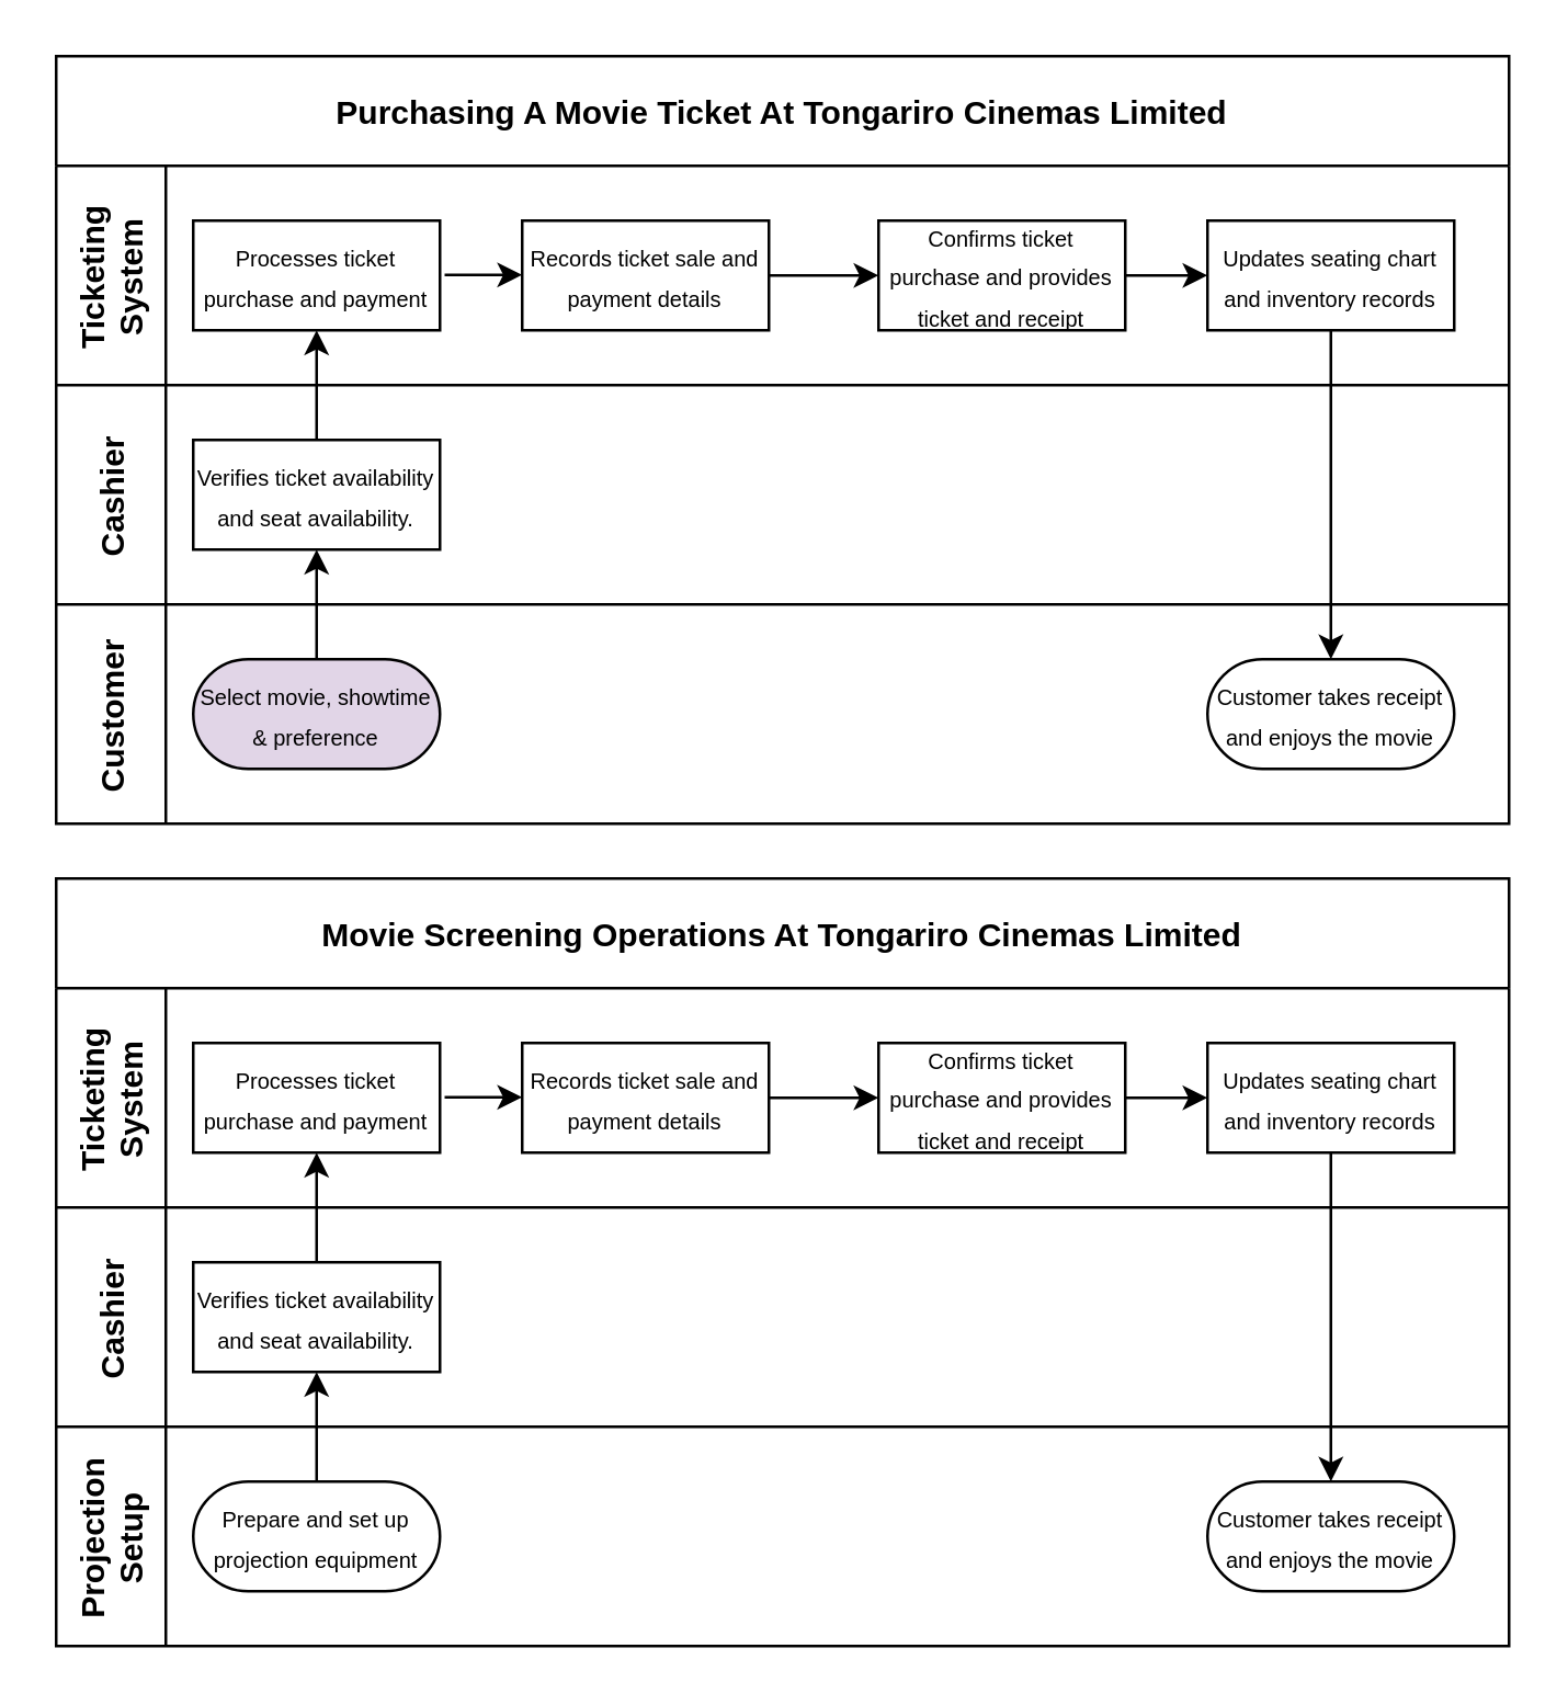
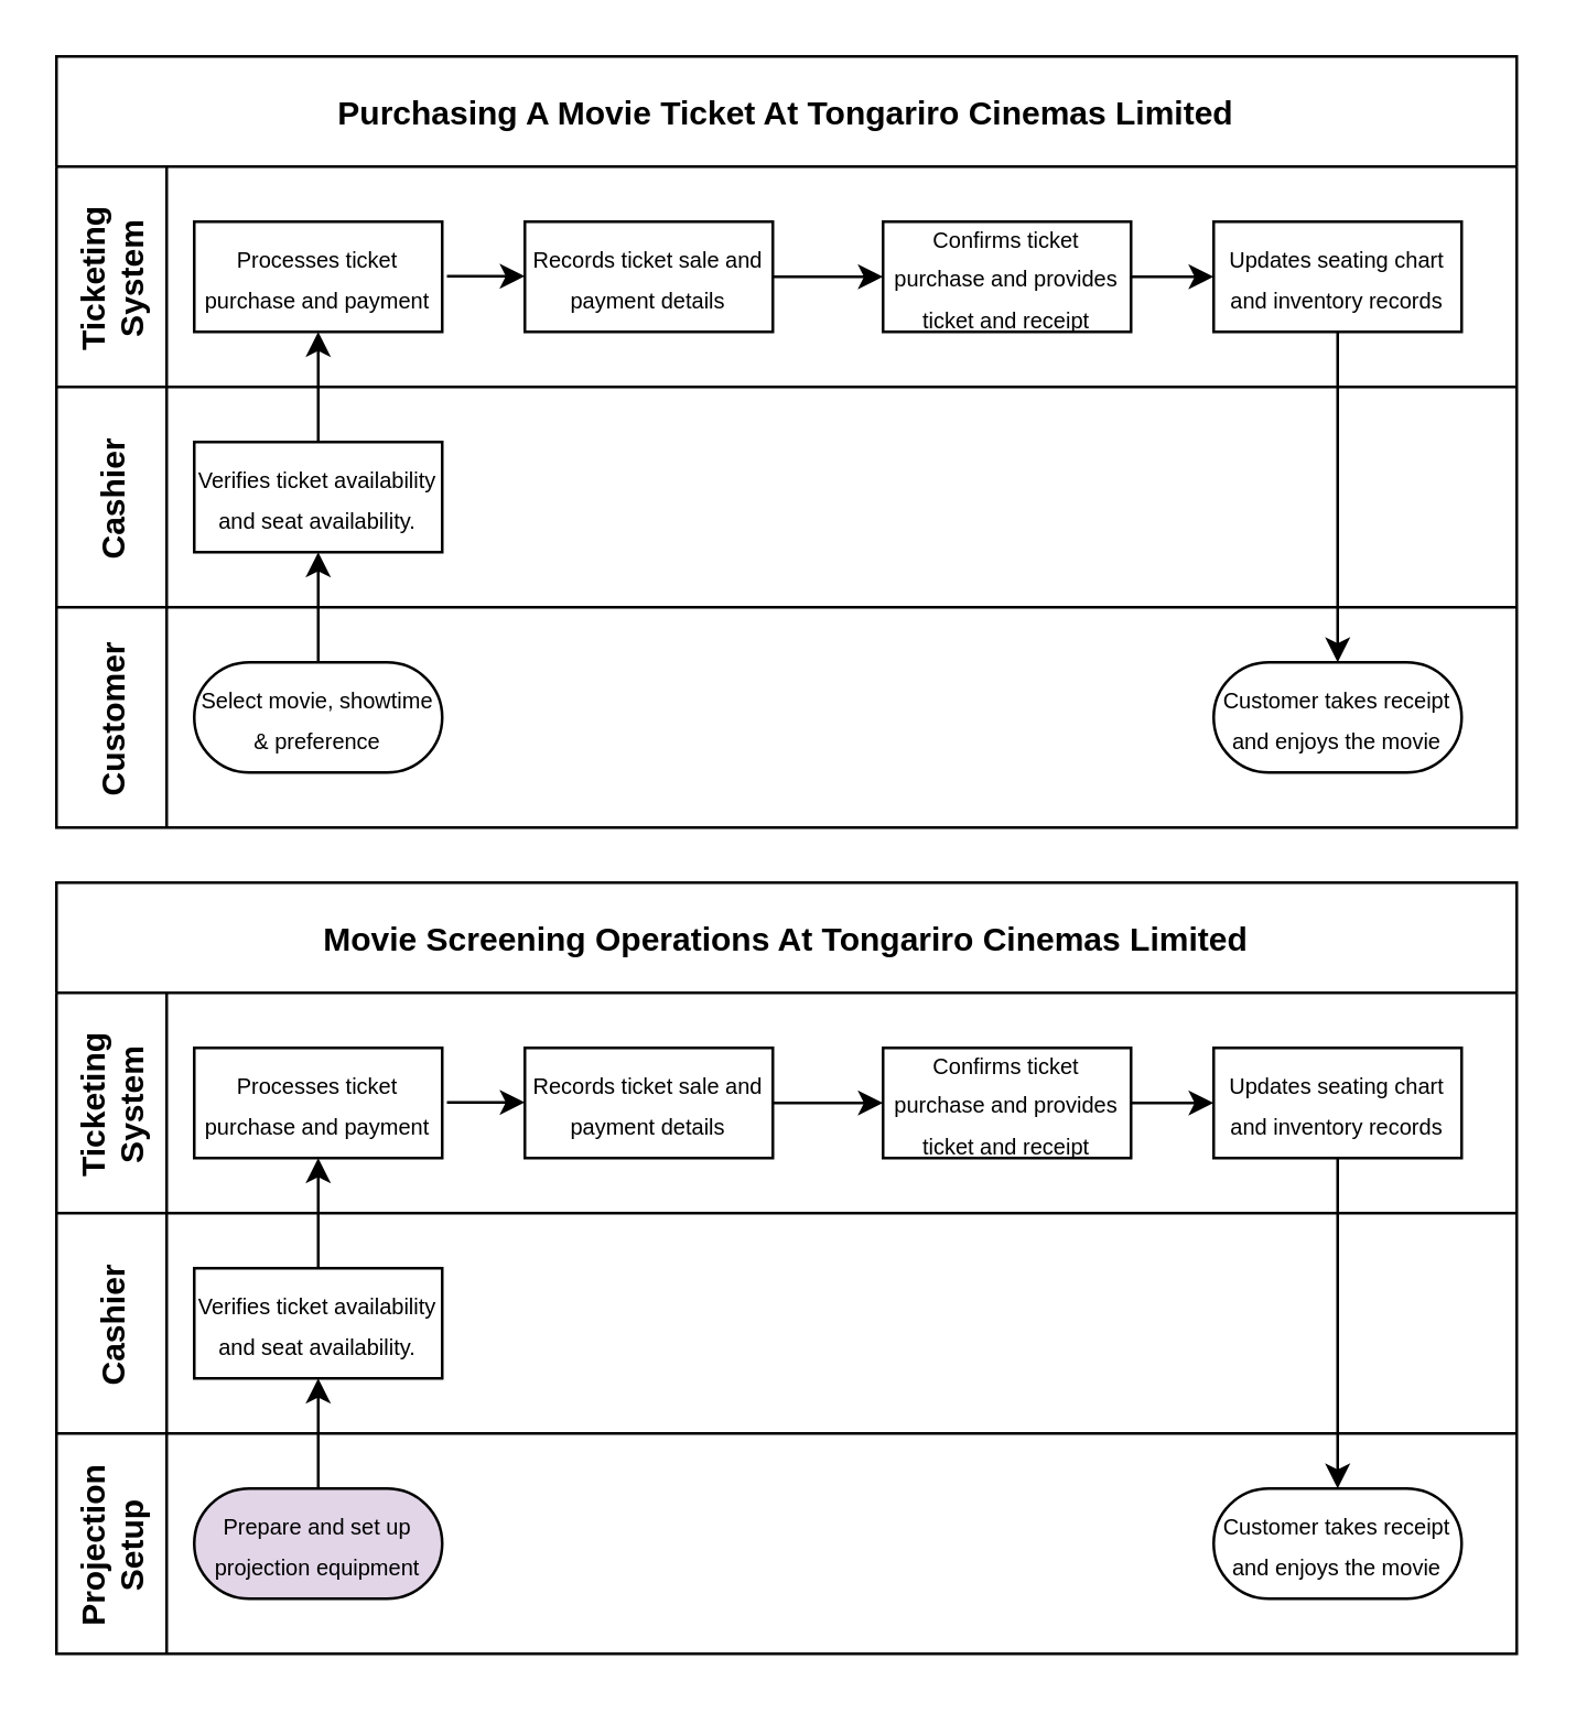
  <mxCell id="0" />
  <mxCell id="1" parent="0" />
  <mxCell id="2" value="Purchasing A Movie Ticket At Tongariro Cinemas Limited" style="shape=table;childLayout=tableLayout;startSize=40;collapsible=0;recursiveResize=0;expand=0;fillColor=none;fontStyle=1" parent="1" vertex="1"><mxGeometry x="20" y="20" width="530" height="280" as="geometry" /></mxCell>
  <mxCell id="3" value="Ticketing&#10;System" style="shape=tableRow;horizontal=0;swimlaneHead=0;swimlaneBody=0;top=0;left=0;bottom=0;right=0;fillColor=none;points=[[0,0.5],[1,0.5]];portConstraint=eastwest;startSize=40;collapsible=0;recursiveResize=0;expand=0;fontStyle=1;" parent="2" vertex="1"><mxGeometry y="40" width="530" height="80" as="geometry" /></mxCell>
  <mxCell id="4" value="" style="swimlane;swimlaneHead=0;swimlaneBody=0;connectable=0;fillColor=none;startSize=0;collapsible=0;recursiveResize=0;expand=0;fontStyle=1;" parent="3" vertex="1"><mxGeometry x="40" width="490" height="80" as="geometry"><mxRectangle width="490" height="80" as="alternateBounds" /></mxGeometry></mxCell>
  <mxCell id="5" value="&lt;font style=&quot;font-size: 8px;&quot;&gt;Records ticket sale and payment details&lt;/font&gt;" style="rounded=0;whiteSpace=wrap;html=1;" parent="4" vertex="1"><mxGeometry x="130" y="20" width="90" height="40" as="geometry" /></mxCell>
  <mxCell id="6" value="&lt;font style=&quot;font-size: 8px;&quot;&gt;Confirms ticket purchase and provides ticket and receipt&lt;/font&gt;" style="rounded=0;whiteSpace=wrap;html=1;" parent="4" vertex="1"><mxGeometry x="260" y="20" width="90" height="40" as="geometry" /></mxCell>
  <mxCell id="7" value="" style="edgeStyle=orthogonalEdgeStyle;rounded=0;orthogonalLoop=1;jettySize=auto;html=1;entryX=0;entryY=0.5;entryDx=0;entryDy=0;" parent="4" source="5" target="6" edge="1"><mxGeometry relative="1" as="geometry"><mxPoint x="235" y="270" as="targetPoint" /></mxGeometry></mxCell>
  <mxCell id="8" value="&lt;font style=&quot;font-size: 8px;&quot;&gt;Updates seating chart and inventory records&lt;/font&gt;" style="rounded=0;whiteSpace=wrap;html=1;" parent="4" vertex="1"><mxGeometry x="380" y="20" width="90" height="40" as="geometry" /></mxCell>
  <mxCell id="9" value="" style="edgeStyle=orthogonalEdgeStyle;rounded=0;orthogonalLoop=1;jettySize=auto;html=1;" parent="4" source="6" target="8" edge="1"><mxGeometry relative="1" as="geometry" /></mxCell>
  <mxCell id="10" value="Cashier" style="shape=tableRow;horizontal=0;swimlaneHead=0;swimlaneBody=0;top=0;left=0;bottom=0;right=0;fillColor=none;points=[[0,0.5],[1,0.5]];portConstraint=eastwest;startSize=40;collapsible=0;recursiveResize=0;expand=0;fontStyle=1;" vertex="1" parent="2"><mxGeometry y="120" width="530" height="80" as="geometry" /></mxCell>
  <mxCell id="11" style="swimlane;swimlaneHead=0;swimlaneBody=0;connectable=0;fillColor=none;startSize=0;collapsible=0;recursiveResize=0;expand=0;fontStyle=1;" vertex="1" parent="10"><mxGeometry x="40" width="490" height="80" as="geometry"><mxRectangle width="490" height="80" as="alternateBounds" /></mxGeometry></mxCell>
  <mxCell id="12" value="&lt;font style=&quot;font-size: 8px;&quot;&gt;Processes ticket purchase and payment&lt;/font&gt;" style="rounded=0;whiteSpace=wrap;html=1;" parent="11" vertex="1"><mxGeometry x="10" y="-60" width="90" height="40" as="geometry" /></mxCell>
  <mxCell id="13" value="&lt;font style=&quot;font-size: 8px;&quot;&gt;Verifies ticket availability and seat availability.&lt;/font&gt;" style="rounded=0;whiteSpace=wrap;html=1;" parent="11" vertex="1"><mxGeometry x="10" y="20" width="90" height="40" as="geometry" /></mxCell>
- <mxCell id="14" value="&lt;font style=&quot;font-size: 8px;&quot;&gt;Select movie, showtime&lt;br&gt;&amp;amp; preference&lt;/font&gt;" style="rounded=1;whiteSpace=wrap;html=1;arcSize=50;fillColor=#e1d5e7;" parent="11" vertex="1"><mxGeometry x="10" y="100" width="90" height="40" as="geometry" /></mxCell>
+ <mxCell id="14" value="&lt;font style=&quot;font-size: 8px;&quot;&gt;Select movie, showtime&lt;br&gt;&amp;amp; preference&lt;/font&gt;" style="rounded=1;whiteSpace=wrap;html=1;arcSize=50;" parent="11" vertex="1"><mxGeometry x="10" y="100" width="90" height="40" as="geometry" /></mxCell>
  <mxCell id="15" value="" style="edgeStyle=orthogonalEdgeStyle;rounded=0;orthogonalLoop=1;jettySize=auto;html=1;" parent="11" source="13" target="12" edge="1"><mxGeometry relative="1" as="geometry" /></mxCell>
  <mxCell id="16" style="edgeStyle=orthogonalEdgeStyle;rounded=0;orthogonalLoop=1;jettySize=auto;html=1;" parent="11" source="14" target="13" edge="1"><mxGeometry relative="1" as="geometry" /></mxCell>
  <mxCell id="17" value="Customer" style="shape=tableRow;horizontal=0;swimlaneHead=0;swimlaneBody=0;top=0;left=0;bottom=0;right=0;fillColor=none;points=[[0,0.5],[1,0.5]];portConstraint=eastwest;startSize=40;collapsible=0;recursiveResize=0;expand=0;fontStyle=1;" vertex="1" parent="2"><mxGeometry y="200" width="530" height="80" as="geometry" /></mxCell>
  <mxCell id="18" style="swimlane;swimlaneHead=0;swimlaneBody=0;connectable=0;fillColor=none;startSize=0;collapsible=0;recursiveResize=0;expand=0;fontStyle=1;" vertex="1" parent="17"><mxGeometry x="40" width="490" height="80" as="geometry"><mxRectangle width="490" height="80" as="alternateBounds" /></mxGeometry></mxCell>
  <mxCell id="19" value="&lt;span style=&quot;font-size: 8px;&quot;&gt;Customer takes receipt and enjoys the movie&lt;/span&gt;" style="rounded=1;whiteSpace=wrap;html=1;arcSize=50;" vertex="1" parent="18"><mxGeometry x="380" y="20" width="90" height="40" as="geometry" /></mxCell>
  <mxCell id="20" value="" style="edgeStyle=orthogonalEdgeStyle;rounded=0;orthogonalLoop=1;jettySize=auto;html=1;entryX=0;entryY=0.5;entryDx=0;entryDy=0;exitX=1.019;exitY=0.495;exitDx=0;exitDy=0;exitPerimeter=0;" edge="1" parent="2" source="12" target="5"><mxGeometry relative="1" as="geometry"><mxPoint x="235" y="320" as="sourcePoint" /><mxPoint x="200" y="350" as="targetPoint" /><Array as="points" /></mxGeometry></mxCell>
  <mxCell id="21" value="" style="edgeStyle=orthogonalEdgeStyle;rounded=0;orthogonalLoop=1;jettySize=auto;html=1;entryX=0.5;entryY=0;entryDx=0;entryDy=0;exitX=0.5;exitY=1;exitDx=0;exitDy=0;" edge="1" parent="2" source="8" target="19"><mxGeometry relative="1" as="geometry"><mxPoint x="400" y="90" as="sourcePoint" /><mxPoint x="430" y="90" as="targetPoint" /></mxGeometry></mxCell>
  <mxCell id="22" value="Movie Screening Operations At Tongariro Cinemas Limited" style="shape=table;childLayout=tableLayout;startSize=40;collapsible=0;recursiveResize=0;expand=0;fillColor=none;fontStyle=1" vertex="1" parent="1"><mxGeometry x="20" y="320" width="530" height="280" as="geometry" /></mxCell>
  <mxCell id="23" value="Ticketing&#10;System" style="shape=tableRow;horizontal=0;swimlaneHead=0;swimlaneBody=0;top=0;left=0;bottom=0;right=0;fillColor=none;points=[[0,0.5],[1,0.5]];portConstraint=eastwest;startSize=40;collapsible=0;recursiveResize=0;expand=0;fontStyle=1;" vertex="1" parent="22"><mxGeometry y="40" width="530" height="80" as="geometry" /></mxCell>
  <mxCell id="24" value="" style="swimlane;swimlaneHead=0;swimlaneBody=0;connectable=0;fillColor=none;startSize=0;collapsible=0;recursiveResize=0;expand=0;fontStyle=1;" vertex="1" parent="23"><mxGeometry x="40" width="490" height="80" as="geometry"><mxRectangle width="490" height="80" as="alternateBounds" /></mxGeometry></mxCell>
  <mxCell id="25" value="&lt;font style=&quot;font-size: 8px;&quot;&gt;Records ticket sale and payment details&lt;/font&gt;" style="rounded=0;whiteSpace=wrap;html=1;" vertex="1" parent="24"><mxGeometry x="130" y="20" width="90" height="40" as="geometry" /></mxCell>
  <mxCell id="26" value="&lt;font style=&quot;font-size: 8px;&quot;&gt;Confirms ticket purchase and provides ticket and receipt&lt;/font&gt;" style="rounded=0;whiteSpace=wrap;html=1;" vertex="1" parent="24"><mxGeometry x="260" y="20" width="90" height="40" as="geometry" /></mxCell>
  <mxCell id="27" value="" style="edgeStyle=orthogonalEdgeStyle;rounded=0;orthogonalLoop=1;jettySize=auto;html=1;entryX=0;entryY=0.5;entryDx=0;entryDy=0;" edge="1" parent="24" source="25" target="26"><mxGeometry relative="1" as="geometry"><mxPoint x="235" y="270" as="targetPoint" /></mxGeometry></mxCell>
  <mxCell id="28" value="&lt;font style=&quot;font-size: 8px;&quot;&gt;Updates seating chart and inventory records&lt;/font&gt;" style="rounded=0;whiteSpace=wrap;html=1;" vertex="1" parent="24"><mxGeometry x="380" y="20" width="90" height="40" as="geometry" /></mxCell>
  <mxCell id="29" value="" style="edgeStyle=orthogonalEdgeStyle;rounded=0;orthogonalLoop=1;jettySize=auto;html=1;" edge="1" parent="24" source="26" target="28"><mxGeometry relative="1" as="geometry" /></mxCell>
  <mxCell id="30" value="Cashier" style="shape=tableRow;horizontal=0;swimlaneHead=0;swimlaneBody=0;top=0;left=0;bottom=0;right=0;fillColor=none;points=[[0,0.5],[1,0.5]];portConstraint=eastwest;startSize=40;collapsible=0;recursiveResize=0;expand=0;fontStyle=1;" vertex="1" parent="22"><mxGeometry y="120" width="530" height="80" as="geometry" /></mxCell>
  <mxCell id="31" style="swimlane;swimlaneHead=0;swimlaneBody=0;connectable=0;fillColor=none;startSize=0;collapsible=0;recursiveResize=0;expand=0;fontStyle=1;" vertex="1" parent="30"><mxGeometry x="40" width="490" height="80" as="geometry"><mxRectangle width="490" height="80" as="alternateBounds" /></mxGeometry></mxCell>
  <mxCell id="32" value="&lt;font style=&quot;font-size: 8px;&quot;&gt;Processes ticket purchase and payment&lt;/font&gt;" style="rounded=0;whiteSpace=wrap;html=1;" vertex="1" parent="31"><mxGeometry x="10" y="-60" width="90" height="40" as="geometry" /></mxCell>
  <mxCell id="33" value="&lt;font style=&quot;font-size: 8px;&quot;&gt;Verifies ticket availability and seat availability.&lt;/font&gt;" style="rounded=0;whiteSpace=wrap;html=1;" vertex="1" parent="31"><mxGeometry x="10" y="20" width="90" height="40" as="geometry" /></mxCell>
- <mxCell id="34" value="&lt;font style=&quot;font-size: 8px;&quot;&gt;Prepare and set up projection equipment&lt;/font&gt;" style="rounded=1;whiteSpace=wrap;html=1;arcSize=50;" vertex="1" parent="31"><mxGeometry x="10" y="100" width="90" height="40" as="geometry" /></mxCell>
+ <mxCell id="34" value="&lt;font style=&quot;font-size: 8px;&quot;&gt;Prepare and set up projection equipment&lt;/font&gt;" style="rounded=1;whiteSpace=wrap;html=1;arcSize=50;fillColor=#e1d5e7;" vertex="1" parent="31"><mxGeometry x="10" y="100" width="90" height="40" as="geometry" /></mxCell>
  <mxCell id="35" value="" style="edgeStyle=orthogonalEdgeStyle;rounded=0;orthogonalLoop=1;jettySize=auto;html=1;" edge="1" parent="31" source="33" target="32"><mxGeometry relative="1" as="geometry" /></mxCell>
  <mxCell id="36" style="edgeStyle=orthogonalEdgeStyle;rounded=0;orthogonalLoop=1;jettySize=auto;html=1;" edge="1" parent="31" source="34" target="33"><mxGeometry relative="1" as="geometry" /></mxCell>
  <mxCell id="37" value="Projection&#10;Setup" style="shape=tableRow;horizontal=0;swimlaneHead=0;swimlaneBody=0;top=0;left=0;bottom=0;right=0;fillColor=none;points=[[0,0.5],[1,0.5]];portConstraint=eastwest;startSize=40;collapsible=0;recursiveResize=0;expand=0;fontStyle=1;" vertex="1" parent="22"><mxGeometry y="200" width="530" height="80" as="geometry" /></mxCell>
  <mxCell id="38" style="swimlane;swimlaneHead=0;swimlaneBody=0;connectable=0;fillColor=none;startSize=0;collapsible=0;recursiveResize=0;expand=0;fontStyle=1;" vertex="1" parent="37"><mxGeometry x="40" width="490" height="80" as="geometry"><mxRectangle width="490" height="80" as="alternateBounds" /></mxGeometry></mxCell>
  <mxCell id="39" value="&lt;span style=&quot;font-size: 8px;&quot;&gt;Customer takes receipt and enjoys the movie&lt;/span&gt;" style="rounded=1;whiteSpace=wrap;html=1;arcSize=50;" vertex="1" parent="38"><mxGeometry x="380" y="20" width="90" height="40" as="geometry" /></mxCell>
  <mxCell id="40" value="" style="edgeStyle=orthogonalEdgeStyle;rounded=0;orthogonalLoop=1;jettySize=auto;html=1;entryX=0;entryY=0.5;entryDx=0;entryDy=0;exitX=1.019;exitY=0.495;exitDx=0;exitDy=0;exitPerimeter=0;" edge="1" parent="22" source="32" target="25"><mxGeometry relative="1" as="geometry"><mxPoint x="235" y="320" as="sourcePoint" /><mxPoint x="200" y="350" as="targetPoint" /><Array as="points" /></mxGeometry></mxCell>
  <mxCell id="41" value="" style="edgeStyle=orthogonalEdgeStyle;rounded=0;orthogonalLoop=1;jettySize=auto;html=1;entryX=0.5;entryY=0;entryDx=0;entryDy=0;exitX=0.5;exitY=1;exitDx=0;exitDy=0;" edge="1" parent="22" source="28" target="39"><mxGeometry relative="1" as="geometry"><mxPoint x="400" y="90" as="sourcePoint" /><mxPoint x="430" y="90" as="targetPoint" /></mxGeometry></mxCell>
